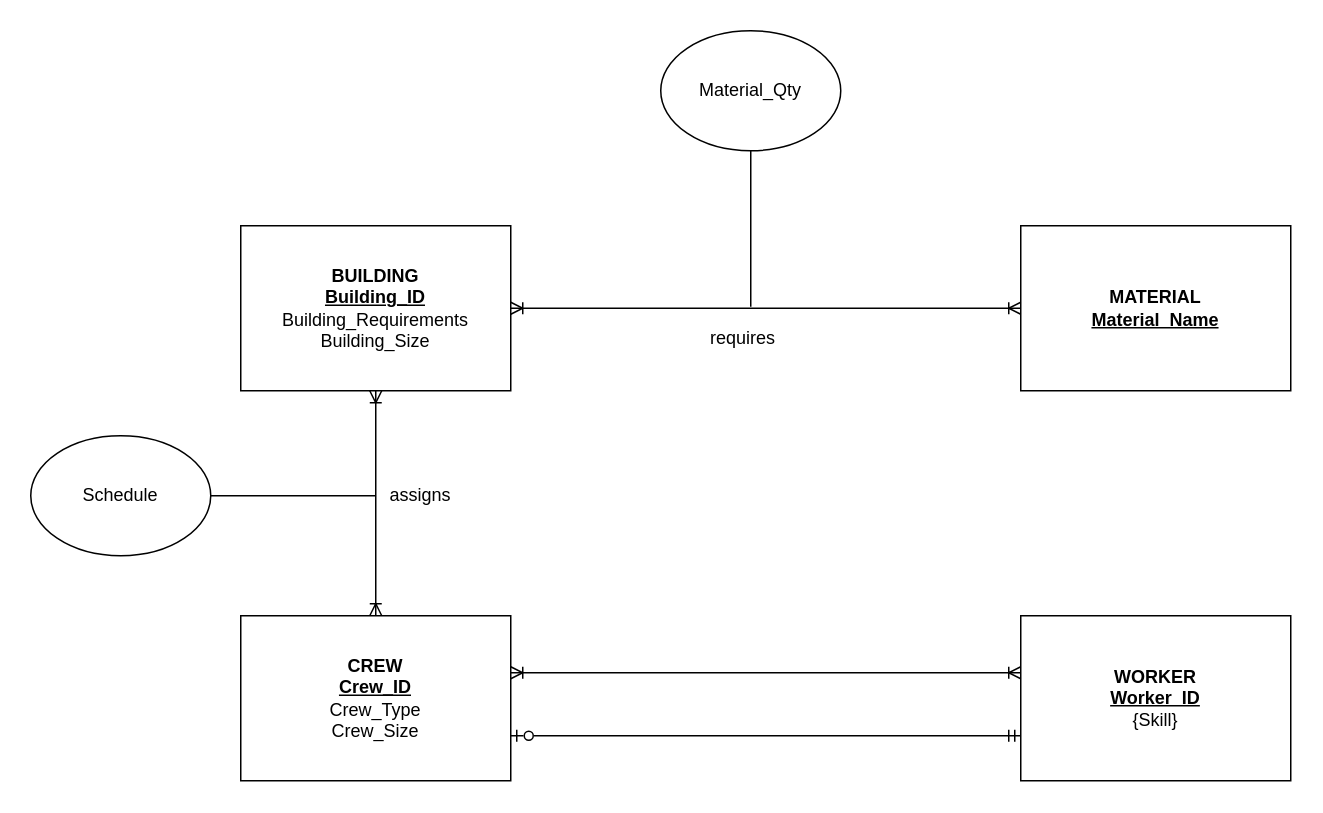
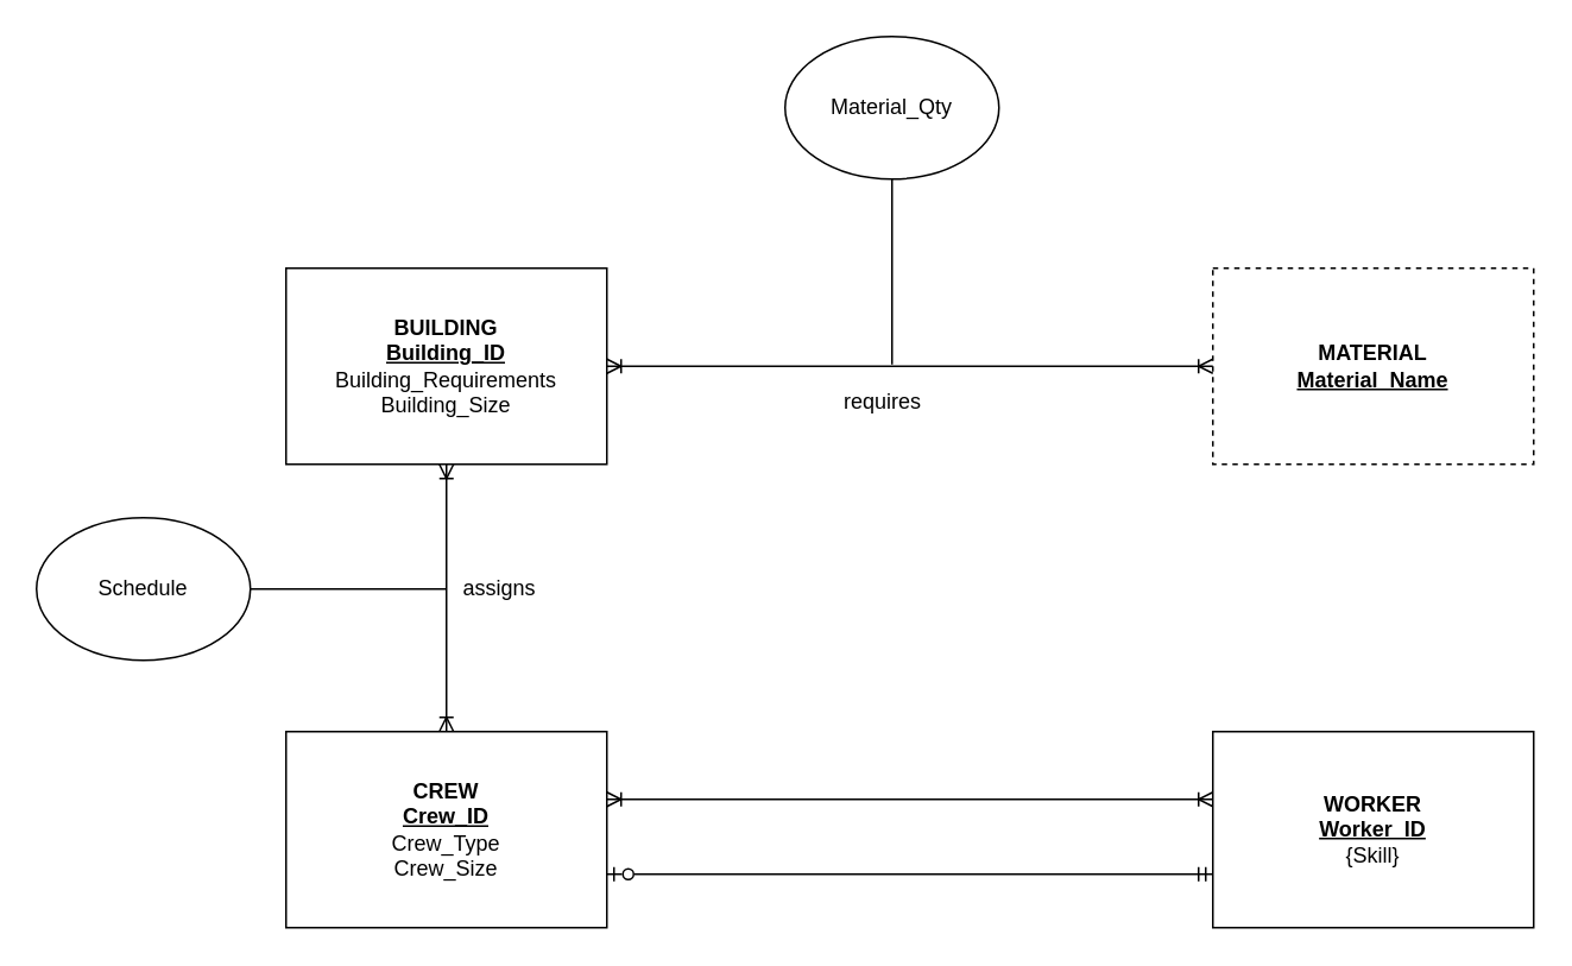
  <mxCell id="0" />
  <mxCell id="1" parent="0" />
  <mxCell id="2" value="&lt;b&gt;BUILDING&lt;/b&gt;&lt;div&gt;&lt;b&gt;&lt;u&gt;Building_ID&lt;/u&gt;&lt;/b&gt;&lt;/div&gt;&lt;div&gt;Building_Requirements&lt;/div&gt;&lt;div&gt;Building_Size&lt;/div&gt;" style="rounded=0;whiteSpace=wrap;html=1;" vertex="1" parent="1"><mxGeometry x="160" y="150" width="180" height="110" as="geometry" /></mxCell>
- <mxCell id="3" value="&lt;b&gt;MATERIAL&lt;/b&gt;&lt;div&gt;&lt;b&gt;&lt;u&gt;Material_Name&lt;/u&gt;&lt;/b&gt;&lt;/div&gt;" style="rounded=0;whiteSpace=wrap;html=1;" vertex="1" parent="1"><mxGeometry x="680" y="150" width="180" height="110" as="geometry" /></mxCell>
+ <mxCell id="3" value="&lt;b&gt;MATERIAL&lt;/b&gt;&lt;div&gt;&lt;b&gt;&lt;u&gt;Material_Name&lt;/u&gt;&lt;/b&gt;&lt;/div&gt;" style="rounded=0;whiteSpace=wrap;html=1;dashed=1;" vertex="1" parent="1"><mxGeometry x="680" y="150" width="180" height="110" as="geometry" /></mxCell>
  <mxCell id="4" value="&lt;b&gt;CREW&lt;/b&gt;&lt;div&gt;&lt;b&gt;&lt;u&gt;Crew_ID&lt;/u&gt;&lt;/b&gt;&lt;/div&gt;&lt;div&gt;Crew_Type&lt;/div&gt;&lt;div&gt;Crew_Size&lt;/div&gt;" style="rounded=0;whiteSpace=wrap;html=1;" vertex="1" parent="1"><mxGeometry x="160" y="410" width="180" height="110" as="geometry" /></mxCell>
  <mxCell id="5" value="&lt;b&gt;WORKER&lt;/b&gt;&lt;div&gt;&lt;b&gt;&lt;u&gt;Worker_ID&lt;/u&gt;&lt;/b&gt;&lt;/div&gt;&lt;div&gt;{Skill}&lt;/div&gt;" style="rounded=0;whiteSpace=wrap;html=1;" vertex="1" parent="1"><mxGeometry x="680" y="410" width="180" height="110" as="geometry" /></mxCell>
  <mxCell id="6" value="" style="endArrow=ERoneToMany;html=1;rounded=0;exitX=1;exitY=0.5;exitDx=0;exitDy=0;entryX=0;entryY=0.5;entryDx=0;entryDy=0;startArrow=ERoneToMany;startFill=0;endFill=0;" edge="1" parent="1" source="2" target="3"><mxGeometry width="50" height="50" relative="1" as="geometry"><mxPoint x="450" y="390" as="sourcePoint" /><mxPoint x="500" y="340" as="targetPoint" /></mxGeometry></mxCell>
  <mxCell id="7" value="" style="endArrow=ERoneToMany;html=1;rounded=0;exitX=0.5;exitY=0;exitDx=0;exitDy=0;entryX=0.5;entryY=1;entryDx=0;entryDy=0;startArrow=ERoneToMany;startFill=0;endFill=0;" edge="1" parent="1" source="4" target="2"><mxGeometry width="50" height="50" relative="1" as="geometry"><mxPoint x="450" y="390" as="sourcePoint" /><mxPoint x="500" y="340" as="targetPoint" /></mxGeometry></mxCell>
  <mxCell id="8" value="" style="endArrow=ERoneToMany;html=1;rounded=0;exitX=1;exitY=0.5;exitDx=0;exitDy=0;entryX=0;entryY=0.5;entryDx=0;entryDy=0;startArrow=ERoneToMany;startFill=0;endFill=0;" edge="1" parent="1"><mxGeometry width="50" height="50" relative="1" as="geometry"><mxPoint x="340" y="448" as="sourcePoint" /><mxPoint x="680" y="448" as="targetPoint" /></mxGeometry></mxCell>
  <mxCell id="9" value="" style="endArrow=none;html=1;rounded=0;" edge="1" parent="1"><mxGeometry width="50" height="50" relative="1" as="geometry"><mxPoint x="500" y="100" as="sourcePoint" /><mxPoint x="500" y="204" as="targetPoint" /></mxGeometry></mxCell>
  <mxCell id="10" value="" style="endArrow=none;html=1;rounded=0;" edge="1" parent="1"><mxGeometry width="50" height="50" relative="1" as="geometry"><mxPoint x="140" y="330" as="sourcePoint" /><mxPoint x="250" y="330" as="targetPoint" /></mxGeometry></mxCell>
  <mxCell id="11" value="Material_Qty" style="ellipse;whiteSpace=wrap;html=1;" vertex="1" parent="1"><mxGeometry x="440" y="20" width="120" height="80" as="geometry" /></mxCell>
  <mxCell id="12" value="Schedule" style="ellipse;whiteSpace=wrap;html=1;" vertex="1" parent="1"><mxGeometry x="20" y="290" width="120" height="80" as="geometry" /></mxCell>
  <mxCell id="13" value="" style="endArrow=ERmandOne;html=1;rounded=0;exitX=1;exitY=0.5;exitDx=0;exitDy=0;entryX=0;entryY=0.5;entryDx=0;entryDy=0;startArrow=ERzeroToOne;startFill=0;endFill=0;" edge="1" parent="1"><mxGeometry width="50" height="50" relative="1" as="geometry"><mxPoint x="340" y="490" as="sourcePoint" /><mxPoint x="680" y="490" as="targetPoint" /></mxGeometry></mxCell>
  <mxCell id="14" value="requires" style="text;html=1;align=center;verticalAlign=middle;whiteSpace=wrap;rounded=0;" vertex="1" parent="1"><mxGeometry x="465" y="210" width="60" height="30" as="geometry" /></mxCell>
  <mxCell id="15" value="assigns" style="text;html=1;align=center;verticalAlign=middle;whiteSpace=wrap;rounded=0;" vertex="1" parent="1"><mxGeometry x="250" y="315" width="60" height="30" as="geometry" /></mxCell>
